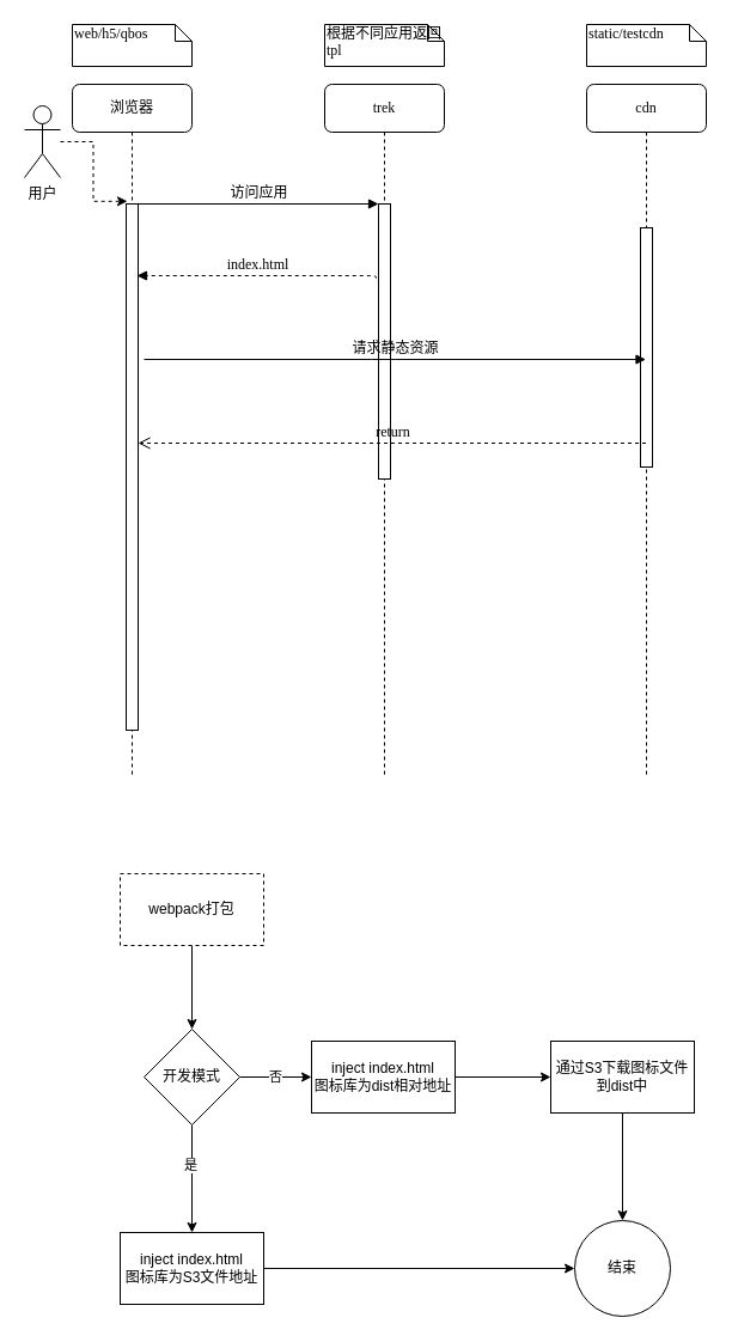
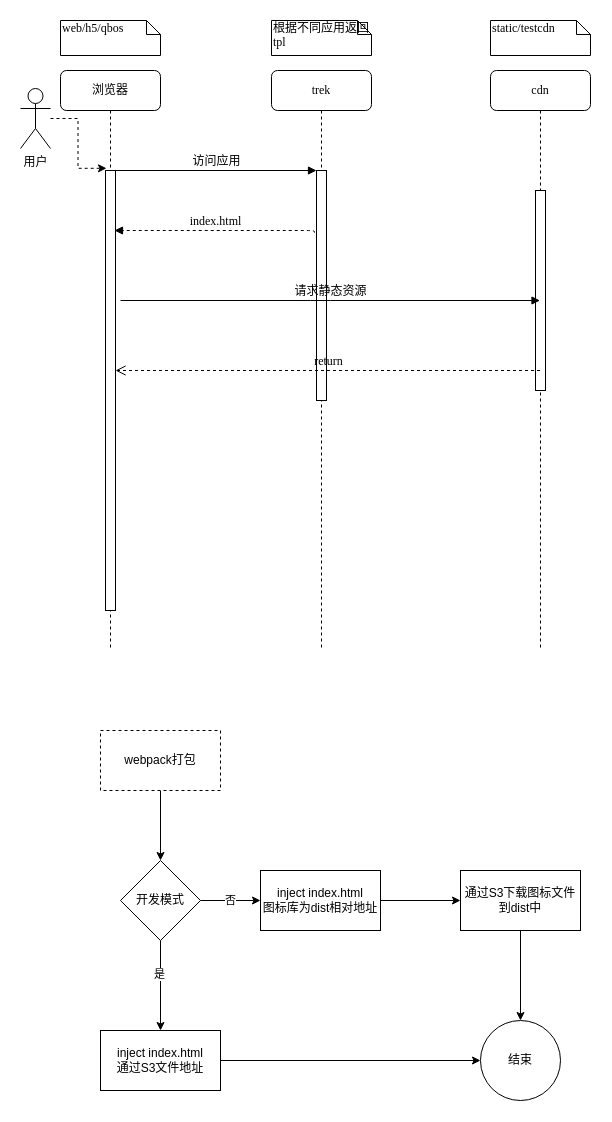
  <mxCell id="0" />
  <mxCell id="1" parent="0" />
  <mxCell id="2" value="trek" style="shape=umlLifeline;perimeter=lifelinePerimeter;whiteSpace=wrap;html=1;container=1;collapsible=0;recursiveResize=0;outlineConnect=0;rounded=1;shadow=0;comic=0;labelBackgroundColor=none;strokeWidth=1;fontFamily=Verdana;fontSize=12;align=center;" parent="1" vertex="1"><mxGeometry x="271" y="70" width="100" height="580" as="geometry" /></mxCell>
  <mxCell id="3" value="" style="html=1;points=[];perimeter=orthogonalPerimeter;rounded=0;shadow=0;comic=0;labelBackgroundColor=none;strokeWidth=1;fontFamily=Verdana;fontSize=12;align=center;" parent="2" vertex="1"><mxGeometry x="45" y="100" width="10" height="230" as="geometry" /></mxCell>
  <mxCell id="4" value="cdn" style="shape=umlLifeline;perimeter=lifelinePerimeter;whiteSpace=wrap;html=1;container=1;collapsible=0;recursiveResize=0;outlineConnect=0;rounded=1;shadow=0;comic=0;labelBackgroundColor=none;strokeWidth=1;fontFamily=Verdana;fontSize=12;align=center;" parent="1" vertex="1"><mxGeometry x="490" y="70" width="100" height="580" as="geometry" /></mxCell>
  <mxCell id="5" value="" style="html=1;points=[];perimeter=orthogonalPerimeter;rounded=0;shadow=0;comic=0;labelBackgroundColor=none;strokeWidth=1;fontFamily=Verdana;fontSize=12;align=center;" parent="4" vertex="1"><mxGeometry x="45" y="120" width="10" height="200" as="geometry" /></mxCell>
  <mxCell id="6" value="浏览器" style="shape=umlLifeline;perimeter=lifelinePerimeter;whiteSpace=wrap;html=1;container=1;collapsible=0;recursiveResize=0;outlineConnect=0;rounded=1;shadow=0;comic=0;labelBackgroundColor=none;strokeWidth=1;fontFamily=Verdana;fontSize=12;align=center;" parent="1" vertex="1"><mxGeometry x="60" y="70" width="100" height="580" as="geometry" /></mxCell>
  <mxCell id="7" value="" style="html=1;points=[];perimeter=orthogonalPerimeter;rounded=0;shadow=0;comic=0;labelBackgroundColor=none;strokeWidth=1;fontFamily=Verdana;fontSize=12;align=center;" parent="6" vertex="1"><mxGeometry x="45" y="100" width="10" height="440" as="geometry" /></mxCell>
  <mxCell id="8" value="访问应用" style="html=1;verticalAlign=bottom;endArrow=block;entryX=0;entryY=0;labelBackgroundColor=none;fontFamily=Verdana;fontSize=12;edgeStyle=elbowEdgeStyle;elbow=vertical;" parent="1" source="7" target="3" edge="1"><mxGeometry relative="1" as="geometry"><mxPoint x="180" y="180" as="sourcePoint" /></mxGeometry></mxCell>
  <mxCell id="9" value="请求静态资源" style="html=1;verticalAlign=bottom;endArrow=block;labelBackgroundColor=none;fontFamily=Verdana;fontSize=12;edgeStyle=elbowEdgeStyle;elbow=vertical;" parent="1" target="4" edge="1"><mxGeometry relative="1" as="geometry"><mxPoint x="120" y="300" as="sourcePoint" /><mxPoint x="405" y="300" as="targetPoint" /><Array as="points"><mxPoint x="320" y="300" /></Array></mxGeometry></mxCell>
  <mxCell id="10" value="web/h5/qbos" style="shape=note;whiteSpace=wrap;html=1;size=14;verticalAlign=top;align=left;spacingTop=-6;rounded=0;shadow=0;comic=0;labelBackgroundColor=none;strokeWidth=1;fontFamily=Verdana;fontSize=12" parent="1" vertex="1"><mxGeometry x="60" y="20" width="100" height="35" as="geometry" /></mxCell>
  <mxCell id="11" value="根据不同应用返回tpl" style="shape=note;whiteSpace=wrap;html=1;size=14;verticalAlign=top;align=left;spacingTop=-6;rounded=0;shadow=0;comic=0;labelBackgroundColor=none;strokeWidth=1;fontFamily=Verdana;fontSize=12" parent="1" vertex="1"><mxGeometry x="271" y="20" width="100" height="35" as="geometry" /></mxCell>
  <mxCell id="12" value="static/testcdn" style="shape=note;whiteSpace=wrap;html=1;size=14;verticalAlign=top;align=left;spacingTop=-6;rounded=0;shadow=0;comic=0;labelBackgroundColor=none;strokeWidth=1;fontFamily=Verdana;fontSize=12" parent="1" vertex="1"><mxGeometry x="490" y="20" width="100" height="35" as="geometry" /></mxCell>
  <mxCell id="13" value="" style="edgeStyle=orthogonalEdgeStyle;rounded=0;orthogonalLoop=1;jettySize=auto;html=1;" edge="1" parent="1" source="14" target="18"><mxGeometry relative="1" as="geometry" /></mxCell>
  <mxCell id="14" value="webpack打包" style="rounded=0;whiteSpace=wrap;html=1;dashed=1;" vertex="1" parent="1"><mxGeometry x="100" y="730" width="120" height="60" as="geometry" /></mxCell>
  <mxCell id="15" value="" style="edgeStyle=orthogonalEdgeStyle;rounded=0;orthogonalLoop=1;jettySize=auto;html=1;" edge="1" parent="1" source="18" target="20"><mxGeometry relative="1" as="geometry" /></mxCell>
  <mxCell id="16" value="是" style="edgeLabel;html=1;align=center;verticalAlign=middle;resizable=0;points=[];" vertex="1" connectable="0" parent="15"><mxGeometry x="-0.267" y="-2" relative="1" as="geometry"><mxPoint as="offset" /></mxGeometry></mxCell>
  <mxCell id="17" value="否" style="edgeStyle=orthogonalEdgeStyle;rounded=0;orthogonalLoop=1;jettySize=auto;html=1;" edge="1" parent="1" source="18" target="22"><mxGeometry relative="1" as="geometry" /></mxCell>
  <mxCell id="18" value="开发模式" style="rhombus;whiteSpace=wrap;html=1;rounded=0;" vertex="1" parent="1"><mxGeometry x="120" y="860" width="80" height="80" as="geometry" /></mxCell>
  <mxCell id="19" style="edgeStyle=orthogonalEdgeStyle;rounded=0;orthogonalLoop=1;jettySize=auto;html=1;exitX=1;exitY=0.5;exitDx=0;exitDy=0;" edge="1" parent="1" source="20" target="25"><mxGeometry relative="1" as="geometry" /></mxCell>
- <mxCell id="20" value="inject index.html&lt;br&gt;图标库为S3文件地址" style="whiteSpace=wrap;html=1;rounded=0;" vertex="1" parent="1"><mxGeometry x="100" y="1030" width="120" height="60" as="geometry" /></mxCell>
+ <mxCell id="20" value="inject index.html&lt;br&gt;通过S3文件地址" style="whiteSpace=wrap;html=1;rounded=0;" vertex="1" parent="1"><mxGeometry x="100" y="1030" width="120" height="60" as="geometry" /></mxCell>
  <mxCell id="21" value="" style="edgeStyle=orthogonalEdgeStyle;rounded=0;orthogonalLoop=1;jettySize=auto;html=1;" edge="1" parent="1" source="22" target="24"><mxGeometry relative="1" as="geometry" /></mxCell>
  <mxCell id="22" value="inject index.html&lt;br&gt;图标库为dist相对地址" style="whiteSpace=wrap;html=1;rounded=0;" vertex="1" parent="1"><mxGeometry x="260" y="870" width="120" height="60" as="geometry" /></mxCell>
  <mxCell id="23" style="edgeStyle=orthogonalEdgeStyle;rounded=0;orthogonalLoop=1;jettySize=auto;html=1;entryX=0.5;entryY=0;entryDx=0;entryDy=0;" edge="1" parent="1" source="24" target="25"><mxGeometry relative="1" as="geometry" /></mxCell>
  <mxCell id="24" value="通过S3下载图标文件到dist中" style="whiteSpace=wrap;html=1;rounded=0;" vertex="1" parent="1"><mxGeometry x="460" y="870" width="120" height="60" as="geometry" /></mxCell>
  <mxCell id="25" value="结束" style="ellipse;whiteSpace=wrap;html=1;aspect=fixed;" vertex="1" parent="1"><mxGeometry x="480" y="1020" width="80" height="80" as="geometry" /></mxCell>
  <mxCell id="26" style="edgeStyle=orthogonalEdgeStyle;rounded=0;orthogonalLoop=1;jettySize=auto;html=1;dashed=1;entryX=0.1;entryY=-0.005;entryDx=0;entryDy=0;entryPerimeter=0;" edge="1" parent="1" source="27" target="7"><mxGeometry relative="1" as="geometry" /></mxCell>
  <mxCell id="27" value="用户" style="shape=umlActor;verticalLabelPosition=bottom;verticalAlign=top;html=1;outlineConnect=0;" vertex="1" parent="1"><mxGeometry x="20" y="88" width="30" height="60" as="geometry" /></mxCell>
  <mxCell id="28" value="index.html" style="html=1;verticalAlign=bottom;endArrow=block;labelBackgroundColor=none;fontFamily=Verdana;fontSize=12;edgeStyle=elbowEdgeStyle;elbow=vertical;exitX=-0.2;exitY=0.27;exitDx=0;exitDy=0;exitPerimeter=0;dashed=1;" edge="1" parent="1" source="3"><mxGeometry relative="1" as="geometry"><mxPoint x="240" y="240" as="sourcePoint" /><mxPoint x="114" y="230" as="targetPoint" /><Array as="points"><mxPoint x="180" y="230" /></Array></mxGeometry></mxCell>
  <mxCell id="29" value="return" style="html=1;verticalAlign=bottom;endArrow=open;dashed=1;endSize=8;labelBackgroundColor=none;fontFamily=Verdana;fontSize=12;" edge="1" parent="1" source="4" target="7"><mxGeometry relative="1" as="geometry"><mxPoint x="-5" y="324.5" as="targetPoint" /><mxPoint x="400" y="370" as="sourcePoint" /><Array as="points"><mxPoint x="310" y="370" /></Array></mxGeometry></mxCell>
